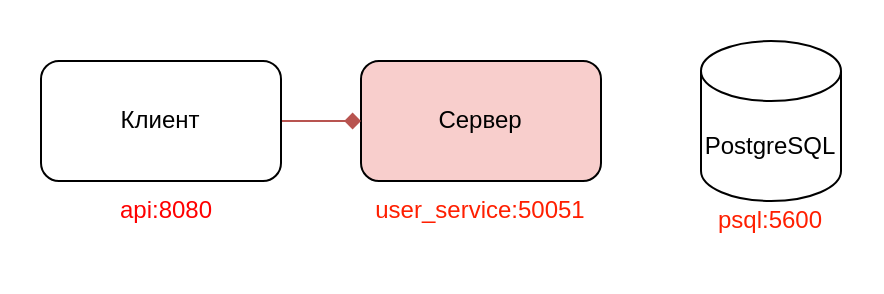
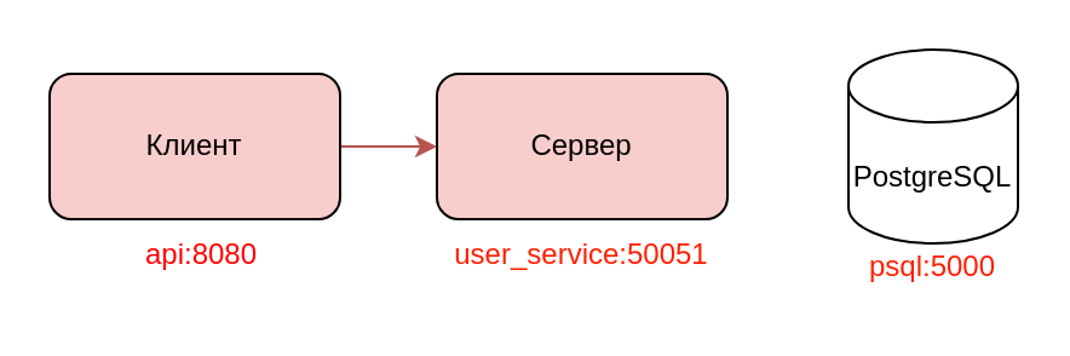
  <mxCell id="0" />
  <mxCell id="1" parent="0" />
  <mxCell id="2" value="Сервер" style="rounded=1;whiteSpace=wrap;html=1;fillColor=#f8cecc;" parent="1" vertex="1"><mxGeometry x="180" y="30" width="120" height="60" as="geometry" /></mxCell>
- <mxCell id="3" style="edgeStyle=none;html=1;exitX=1;exitY=0.5;exitDx=0;exitDy=0;entryX=0;entryY=0.5;entryDx=0;entryDy=0;fillColor=#f8cecc;strokeColor=#b85450;endArrow=diamond;" parent="1" source="4" target="2" edge="1"><mxGeometry relative="1" as="geometry" /></mxCell>
- <mxCell id="4" value="Клиент" style="rounded=1;whiteSpace=wrap;html=1;" parent="1" vertex="1"><mxGeometry x="20" y="30" width="120" height="60" as="geometry" /></mxCell>
+ <mxCell id="3" style="edgeStyle=none;html=1;exitX=1;exitY=0.5;exitDx=0;exitDy=0;entryX=0;entryY=0.5;entryDx=0;entryDy=0;fillColor=#f8cecc;strokeColor=#b85450;" parent="1" source="4" target="2" edge="1"><mxGeometry relative="1" as="geometry" /></mxCell>
+ <mxCell id="4" value="Клиент" style="rounded=1;whiteSpace=wrap;html=1;fillColor=#f8cecc;" parent="1" vertex="1"><mxGeometry x="20" y="30" width="120" height="60" as="geometry" /></mxCell>
  <mxCell id="5" value="PostgreSQL" style="shape=cylinder3;whiteSpace=wrap;html=1;boundedLbl=1;backgroundOutline=1;size=15;" parent="1" vertex="1"><mxGeometry x="350" y="20" width="70" height="80" as="geometry" /></mxCell>
  <mxCell id="6" value="&lt;font style=&quot;color: light-dark(rgb(255, 0, 0), rgb(18, 18, 18));&quot;&gt;api:8080&lt;/font&gt;" style="text;html=1;align=center;verticalAlign=middle;whiteSpace=wrap;rounded=0;" parent="1" vertex="1"><mxGeometry x="53" y="90" width="60" height="30" as="geometry" /></mxCell>
  <mxCell id="7" value="&lt;font style=&quot;color: rgb(255, 31, 1);&quot;&gt;user_service:50051&lt;/font&gt;" style="text;html=1;align=center;verticalAlign=middle;whiteSpace=wrap;rounded=0;" parent="1" vertex="1"><mxGeometry x="180" y="90" width="120" height="30" as="geometry" /></mxCell>
- <mxCell id="8" value="&lt;font style=&quot;color: rgb(255, 31, 1);&quot;&gt;psql:5600&lt;/font&gt;" style="text;html=1;align=center;verticalAlign=middle;whiteSpace=wrap;rounded=0;" parent="1" vertex="1"><mxGeometry x="355" y="95" width="60" height="30" as="geometry" /></mxCell>
+ <mxCell id="8" value="&lt;font style=&quot;color: rgb(255, 31, 1);&quot;&gt;psql:5000&lt;/font&gt;" style="text;html=1;align=center;verticalAlign=middle;whiteSpace=wrap;rounded=0;" parent="1" vertex="1"><mxGeometry x="355" y="95" width="60" height="30" as="geometry" /></mxCell>
